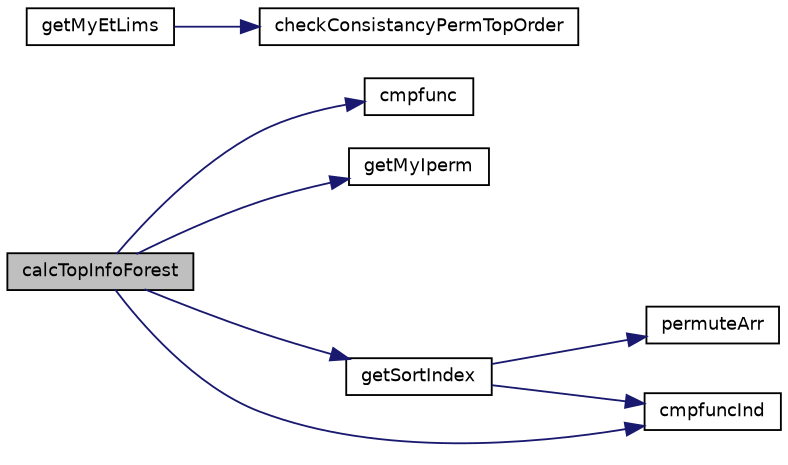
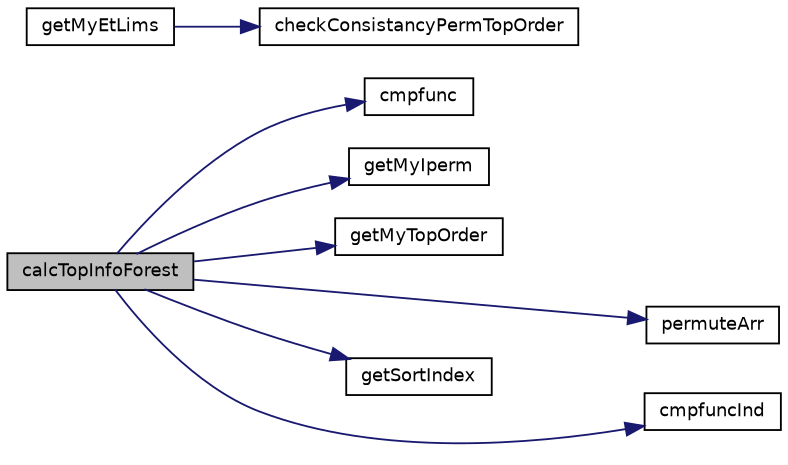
  digraph {
    rankdir=LR
    node [color=black fillcolor=white fontname=Helvetica fontsize=10 shape=record style=filled]
    edge [color=midnightblue fontname=Helvetica fontsize=10 labelfontname=Helvetica labelfontsize=10 style=solid]
    n1 [fillcolor=grey75 fontcolor=black height=0.2 label=calcTopInfoForest width=0.4]
    n2 [height=0.2 label=cmpfunc width=0.4]
    n3 [height=0.2 label=getMyIperm width=0.4]
+   n4 [height=0.2 label=getMyTopOrder width=0.4]
    n5 [height=0.2 label=getSortIndex width=0.4]
    n6 [height=0.2 label=permuteArr width=0.4]
    n7 [height=0.2 label=cmpfuncInd width=0.4]
    n8 [height=0.2 label=getMyEtLims width=0.4]
    n9 [height=0.2 label=checkConsistancyPermTopOrder width=0.4]
    n1 -> n2
    n1 -> n3
+   n1 -> n4
    n1 -> n5
-   n5 -> n6
+   n1 -> n6
    n1 -> n7
-   n5 -> n7
    n8 -> n9
  }
